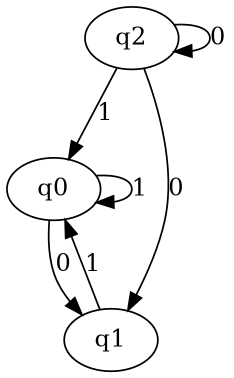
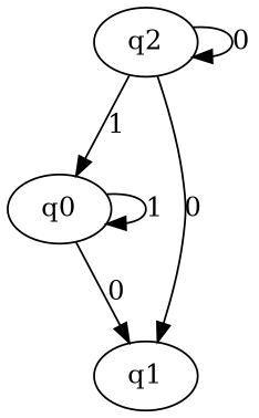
  digraph {
    q0
    q1
    q2
    q0 -> q0 [label=1]
    q0 -> q1 [label=0]
-   q1 -> q0 [label=1]
    q2 -> q0 [label=1]
    q2 -> q1 [label=0]
    q2 -> q2 [label=0]
  }
